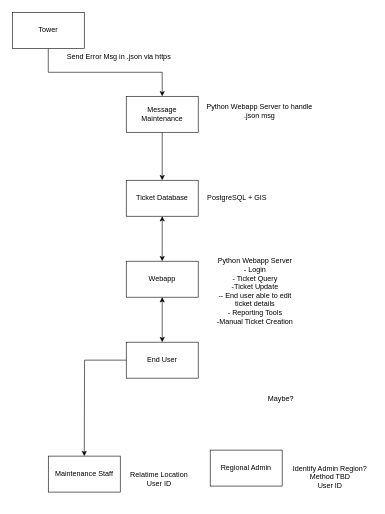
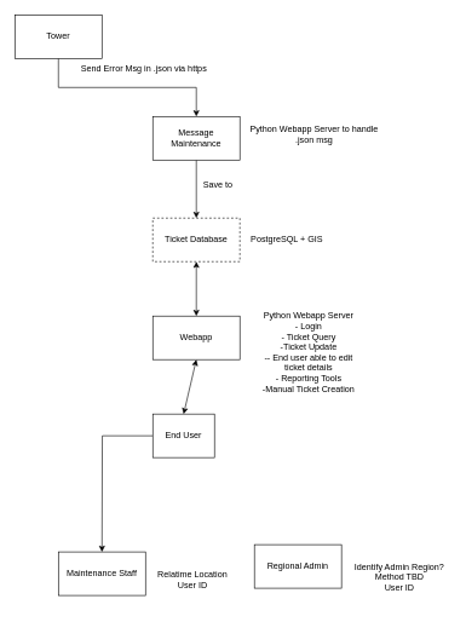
  <mxCell id="0" />
  <mxCell id="1" parent="0" />
  <mxCell id="2" style="edgeStyle=orthogonalEdgeStyle;rounded=0;orthogonalLoop=1;jettySize=auto;html=1;exitX=0.5;exitY=1;exitDx=0;exitDy=0;" edge="1" parent="1" source="3" target="5"><mxGeometry relative="1" as="geometry" /></mxCell>
  <mxCell id="3" value="&lt;div&gt;Tower&lt;/div&gt;" style="rounded=0;whiteSpace=wrap;html=1;" vertex="1" parent="1"><mxGeometry x="20" y="20" width="120" height="60" as="geometry" /></mxCell>
  <mxCell id="4" value="" style="edgeStyle=orthogonalEdgeStyle;rounded=0;orthogonalLoop=1;jettySize=auto;html=1;" edge="1" parent="1" source="5" target="6"><mxGeometry relative="1" as="geometry" /></mxCell>
  <mxCell id="5" value="&lt;div&gt;Message Maintenance&lt;/div&gt;" style="rounded=0;whiteSpace=wrap;html=1;" vertex="1" parent="1"><mxGeometry x="210" y="160" width="120" height="60" as="geometry" /></mxCell>
- <mxCell id="6" value="Ticket Database" style="whiteSpace=wrap;html=1;rounded=0;" vertex="1" parent="1"><mxGeometry x="210" y="300" width="120" height="60" as="geometry" /></mxCell>
+ <mxCell id="6" value="Ticket Database" style="whiteSpace=wrap;html=1;rounded=0;dashed=1;" vertex="1" parent="1"><mxGeometry x="210" y="300" width="120" height="60" as="geometry" /></mxCell>
+ <mxCell id="7" value="Save to" style="text;html=1;strokeColor=none;fillColor=none;align=center;verticalAlign=middle;whiteSpace=wrap;rounded=0;" vertex="1" parent="1"><mxGeometry x="210" y="240" width="180" height="30" as="geometry" /></mxCell>
  <mxCell id="8" value="&lt;div&gt;Webapp&lt;/div&gt;" style="rounded=0;whiteSpace=wrap;html=1;" vertex="1" parent="1"><mxGeometry x="210" y="435" width="120" height="60" as="geometry" /></mxCell>
  <mxCell id="9" style="edgeStyle=orthogonalEdgeStyle;rounded=0;orthogonalLoop=1;jettySize=auto;html=1;" edge="1" parent="1" source="10"><mxGeometry relative="1" as="geometry"><mxPoint x="140" y="760" as="targetPoint" /></mxGeometry></mxCell>
- <mxCell id="10" value="End User" style="rounded=0;whiteSpace=wrap;html=1;" vertex="1" parent="1"><mxGeometry x="210" y="570" width="120" height="60" as="geometry" /></mxCell>
+ <mxCell id="10" value="End User" style="rounded=0;whiteSpace=wrap;html=1;" vertex="1" parent="1"><mxGeometry x="210" y="570" width="85" height="60" as="geometry" /></mxCell>
  <mxCell id="11" value="Maintenance Staff" style="rounded=0;whiteSpace=wrap;html=1;" vertex="1" parent="1"><mxGeometry x="80" y="760" width="120" height="60" as="geometry" /></mxCell>
  <mxCell id="12" value="Regional Admin" style="rounded=0;whiteSpace=wrap;html=1;" vertex="1" parent="1"><mxGeometry x="350" y="750" width="120" height="60" as="geometry" /></mxCell>
- <mxCell id="13" value="Maybe?" style="text;html=1;strokeColor=none;fillColor=none;align=center;verticalAlign=middle;whiteSpace=wrap;rounded=0;" vertex="1" parent="1"><mxGeometry x="437.5" y="650" width="60" height="30" as="geometry" /></mxCell>
  <mxCell id="14" value="Send Error Msg in .json via https" style="text;html=1;strokeColor=none;fillColor=none;align=center;verticalAlign=middle;whiteSpace=wrap;rounded=0;" vertex="1" parent="1"><mxGeometry x="80" y="80" width="236" height="30" as="geometry" /></mxCell>
  <mxCell id="15" value="" style="endArrow=classic;startArrow=classic;html=1;rounded=0;entryX=0.5;entryY=1;entryDx=0;entryDy=0;exitX=0.5;exitY=0;exitDx=0;exitDy=0;" edge="1" parent="1" source="8" target="6"><mxGeometry width="50" height="50" relative="1" as="geometry"><mxPoint x="220" y="420" as="sourcePoint" /><mxPoint x="270" y="370" as="targetPoint" /></mxGeometry></mxCell>
  <mxCell id="16" value="" style="endArrow=classic;startArrow=classic;html=1;rounded=0;entryX=0.5;entryY=1;entryDx=0;entryDy=0;exitX=0.5;exitY=0;exitDx=0;exitDy=0;" edge="1" parent="1" source="10" target="8"><mxGeometry width="50" height="50" relative="1" as="geometry"><mxPoint x="280" y="560" as="sourcePoint" /><mxPoint x="270" y="370" as="targetPoint" /></mxGeometry></mxCell>
  <mxCell id="17" value="&lt;div&gt;Python Webapp Server to handle .json msg&lt;br&gt;&lt;/div&gt;" style="text;html=1;strokeColor=none;fillColor=none;align=center;verticalAlign=middle;whiteSpace=wrap;rounded=0;" vertex="1" parent="1"><mxGeometry x="335" y="170" width="195" height="30" as="geometry" /></mxCell>
  <mxCell id="18" value="PostgreSQL + GIS" style="text;html=1;strokeColor=none;fillColor=none;align=center;verticalAlign=middle;whiteSpace=wrap;rounded=0;" vertex="1" parent="1"><mxGeometry x="340" y="315" width="110" height="30" as="geometry" /></mxCell>
  <mxCell id="19" value="&lt;div&gt;Python Webapp Server&lt;/div&gt;&lt;div&gt;- Login&lt;/div&gt;&lt;div&gt;- Ticket Query&lt;/div&gt;&lt;div&gt;-Ticket Update&lt;/div&gt;&lt;div&gt;-- End user able to edit ticket details&lt;br&gt;&lt;/div&gt;&lt;div&gt;- Reporting Tools&lt;/div&gt;&lt;div&gt;-Manual Ticket Creation&lt;br&gt;&lt;/div&gt;" style="text;html=1;strokeColor=none;fillColor=none;align=center;verticalAlign=middle;whiteSpace=wrap;rounded=0;" vertex="1" parent="1"><mxGeometry x="350" y="450" width="150" height="70" as="geometry" /></mxCell>
  <mxCell id="20" value="&lt;div&gt;Relatime Location&lt;/div&gt;User ID" style="text;html=1;strokeColor=none;fillColor=none;align=center;verticalAlign=middle;whiteSpace=wrap;rounded=0;" vertex="1" parent="1"><mxGeometry x="200" y="760" width="130" height="75" as="geometry" /></mxCell>
  <mxCell id="21" value="&lt;div&gt;Identify Admin Region?&lt;/div&gt;&lt;div&gt;Method TBD&lt;/div&gt;&lt;div&gt;User ID&lt;br&gt;&lt;/div&gt;" style="text;html=1;strokeColor=none;fillColor=none;align=center;verticalAlign=middle;whiteSpace=wrap;rounded=0;" vertex="1" parent="1"><mxGeometry x="480" y="760" width="140" height="70" as="geometry" /></mxCell>
